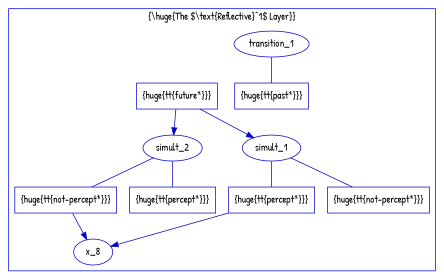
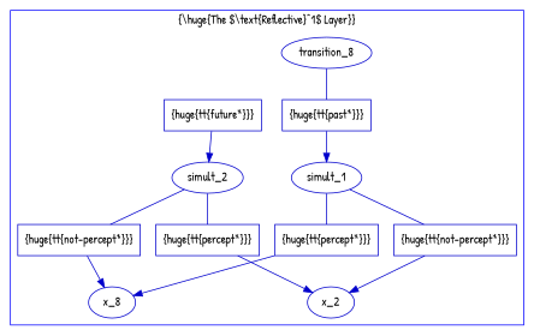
  digraph {
    fontname="Patrick Hand"
    node [color="#0000CC" fillcolor=white fontname="Patrick Hand" style=filled shape=box]
    edge [color="#0000CC" fontname="Patrick Hand" style="-triangle 45"]
    n1 [label=x_8 texlbl="{\huge{\tt{x-1*}}}" shape=""]
+   x_2 [texlbl="{\huge{\tt{x-2*}}}" shape=""]
    simult_1 [texlbl="{\huge{\tt{simult-1*}}}" shape=""]
    n4 [label="{\huge{\tt{percept*}}}"]
    n5 [label="{\huge{\tt{not-percept*}}}"]
    simult_2 [texlbl="{\huge{\tt{simult-2*}}}" shape=""]
    n7 [label="{\huge{\tt{not-percept*}}}"]
    n8 [label="{\huge{\tt{percept*}}}"]
-   transition_1 [texlbl="{\huge{\tt{transition-1*}}}" shape=""]
+   transition_1 [texlbl="{\huge{\tt{transition-1*}}}" label=transition_8 shape=""]
    n10 [label="{\huge{\tt{past*}}}"]
    n11 [label="{\huge{\tt{future*}}}"]
    subgraph cluster_1 {
      color=blue
      label="{\\huge{The $\\text{Reflective}^1$ Layer}}"
      n1
+     x_2
      simult_1
      n4
      n5
      simult_2
      n7
      n8
      transition_1
      n10
      n11
    }
    simult_1 -> n4 [arrowhead=none style=""]
    simult_1 -> n5 [arrowhead=none style=""]
    n4 -> n1
+   n5 -> x_2
    simult_2 -> n7 [arrowhead=none style=""]
    simult_2 -> n8 [arrowhead=none style=""]
    n7 -> n1
+   n8 -> x_2
    transition_1 -> n10 [arrowhead=none style=""]
-   n11 -> simult_1
+   n10 -> simult_1
    n11 -> simult_2
  }
